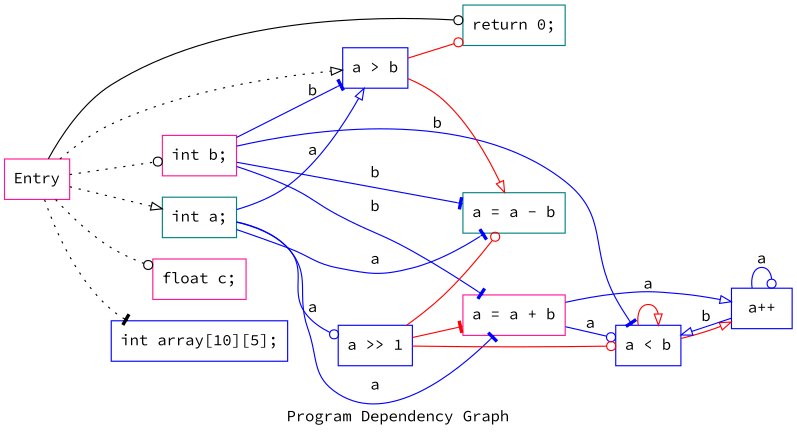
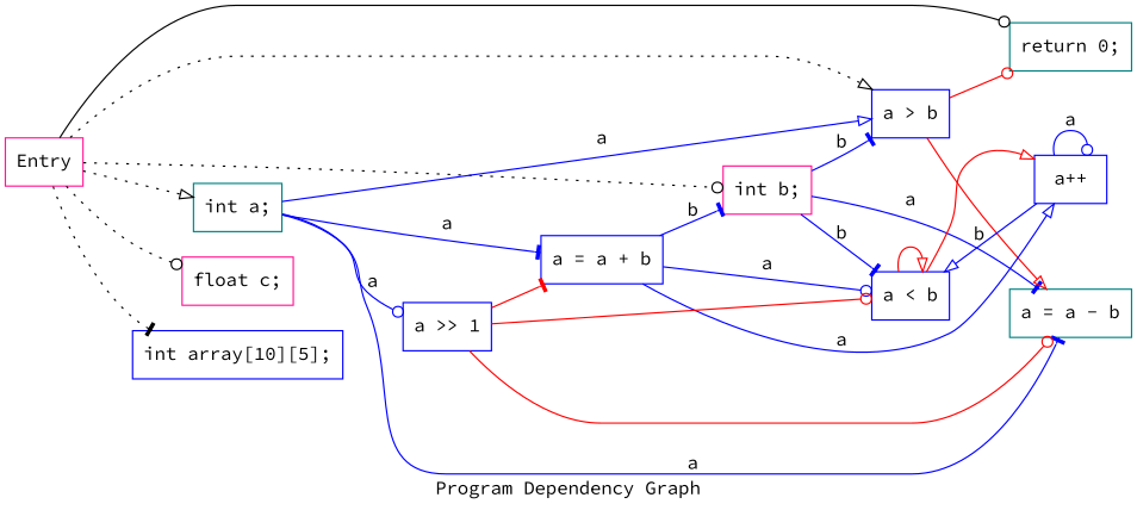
  digraph {
    fontname="Source Code Pro"
    label="Program Dependency Graph"
    rankdir=LR
    node [color=blue fontname="Source Code Pro" shape=record]
    edge [arrowhead=odot fontname="Source Code Pro" color=blue]
    n1 [color=deeppink label="{Entry}"]
    n2 [color=teal label="{return 0;}"]
    n3 [color=teal label="{int a;}"]
    n4 [color=deeppink label="{int b;}"]
    n5 [color=deeppink label="{float c;}"]
    n6 [label="{int array[10][5];}"]
    n7 [label="{a \> b}"]
    n8 [color=teal label="{a = a - b}"]
-   n9 [color=deeppink label="{a = a + b}"]
+   n9 [label="{a = a + b}"]
    n10 [label="{a \>\> 1}"]
    n11 [label="{a \< b}"]
    n12 [label="{a++}"]
    n1 -> n2 [style=solid color=""]
    n1 -> n3 [arrowhead=onormal style=dotted color=""]
    n1 -> n4 [style=dotted color=""]
    n1 -> n5 [style=dotted color=""]
    n1 -> n6 [arrowhead=tee style=dotted color=""]
    n1 -> n7 [arrowhead=onormal style=dotted color=""]
    n3 -> n7 [arrowhead=onormal label=a]
    n3 -> n8 [arrowhead=tee label=a]
    n3 -> n9 [arrowhead=tee label=a]
    n3 -> n10 [label=a]
    n4 -> n7 [arrowhead=tee label=b]
-   n4 -> n8 [arrowhead=tee label=b]
-   n4 -> n9 [arrowhead=tee label=b]
+   n4 -> n8 [arrowhead=tee label=a]
+   n9 -> n4 [arrowhead=tee label=b]
    n4 -> n11 [arrowhead=tee label=b]
    n7 -> n2 [color=red]
    n7 -> n8 [arrowhead=onormal color=red]
    n9 -> n11 [label=a]
    n9 -> n12 [arrowhead=onormal label=a]
    n10 -> n8 [color=red]
    n10 -> n9 [arrowhead=tee color=red]
    n10 -> n11 [color=red]
    n11 -> n11 [arrowhead=onormal color=red]
    n11 -> n12 [arrowhead=onormal color=red]
    n12 -> n11 [arrowhead=onormal label=b]
    n12 -> n12 [label=a]
  }
